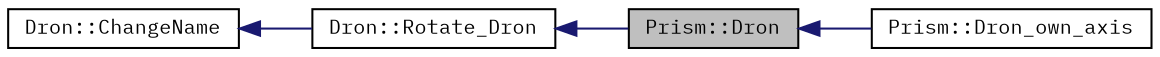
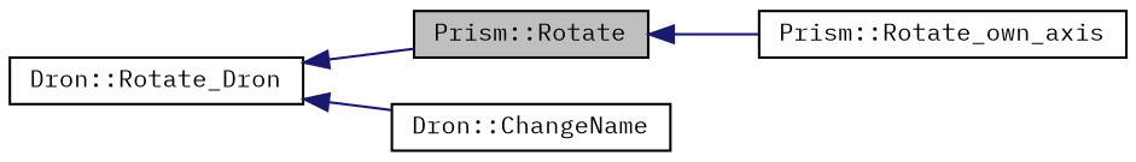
  digraph {
    fontname="IBM Plex Mono"
    rankdir=LR
    node [color=black fillcolor=white fontname="IBM Plex Mono" fontsize=10 shape=record style=filled]
    edge [color=midnightblue dir=back fontname="IBM Plex Mono" fontsize=10 labelfontname=Helvetica labelfontsize=10 style=solid]
-   n1 [fillcolor=grey75 fontcolor=black height=0.2 label="Prism::Dron" width=0.4]
-   n2 [height=0.2 label="Prism::Dron_own_axis" width=0.4]
+   n1 [fillcolor=grey75 fontcolor=black height=0.2 label="Prism::Rotate" width=0.4]
+   n2 [height=0.2 label="Prism::Rotate_own_axis" width=0.4]
    n3 [height=0.2 label="Dron::Rotate_Dron" width=0.4]
    n4 [height=0.2 label="Dron::ChangeName" width=0.4]
    n1 -> n2
    n3 -> n1
-   n4 -> n3
+   n3 -> n4
  }
